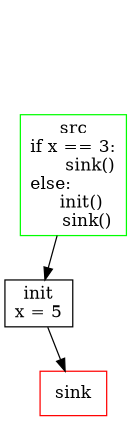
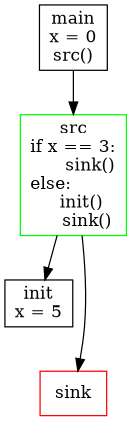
  digraph {
    node [shape=rectangle]
+   n1 [label="main\nx = 0\nsrc()\n"]
    n2 [color=green label="src\nif x == 3:\n      sink()\nelse:        \n    init() \n     sink()"]
    n3 [label="init\nx = 5"]
    n4 [color=red label="sink\n"]
+   n1 -> n2
    n2 -> n3
-   n3 -> n4
+   n2 -> n4
  }
